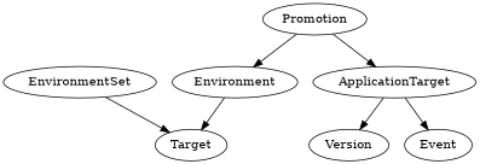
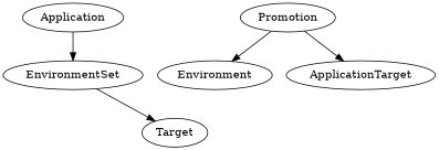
  digraph {
    fontname="DejaVu Serif"
    node [fontname="DejaVu Serif"]
    edge [fontname="DejaVu Serif"]
+   Application
    EnvironmentSet
    Environment
    Target
    ApplicationTarget
-   Version
-   Event
    Promotion
+   Application -> EnvironmentSet
    EnvironmentSet -> Target
-   Environment -> Target
-   ApplicationTarget -> Version
-   ApplicationTarget -> Event
    Promotion -> Environment
    Promotion -> ApplicationTarget
  }
